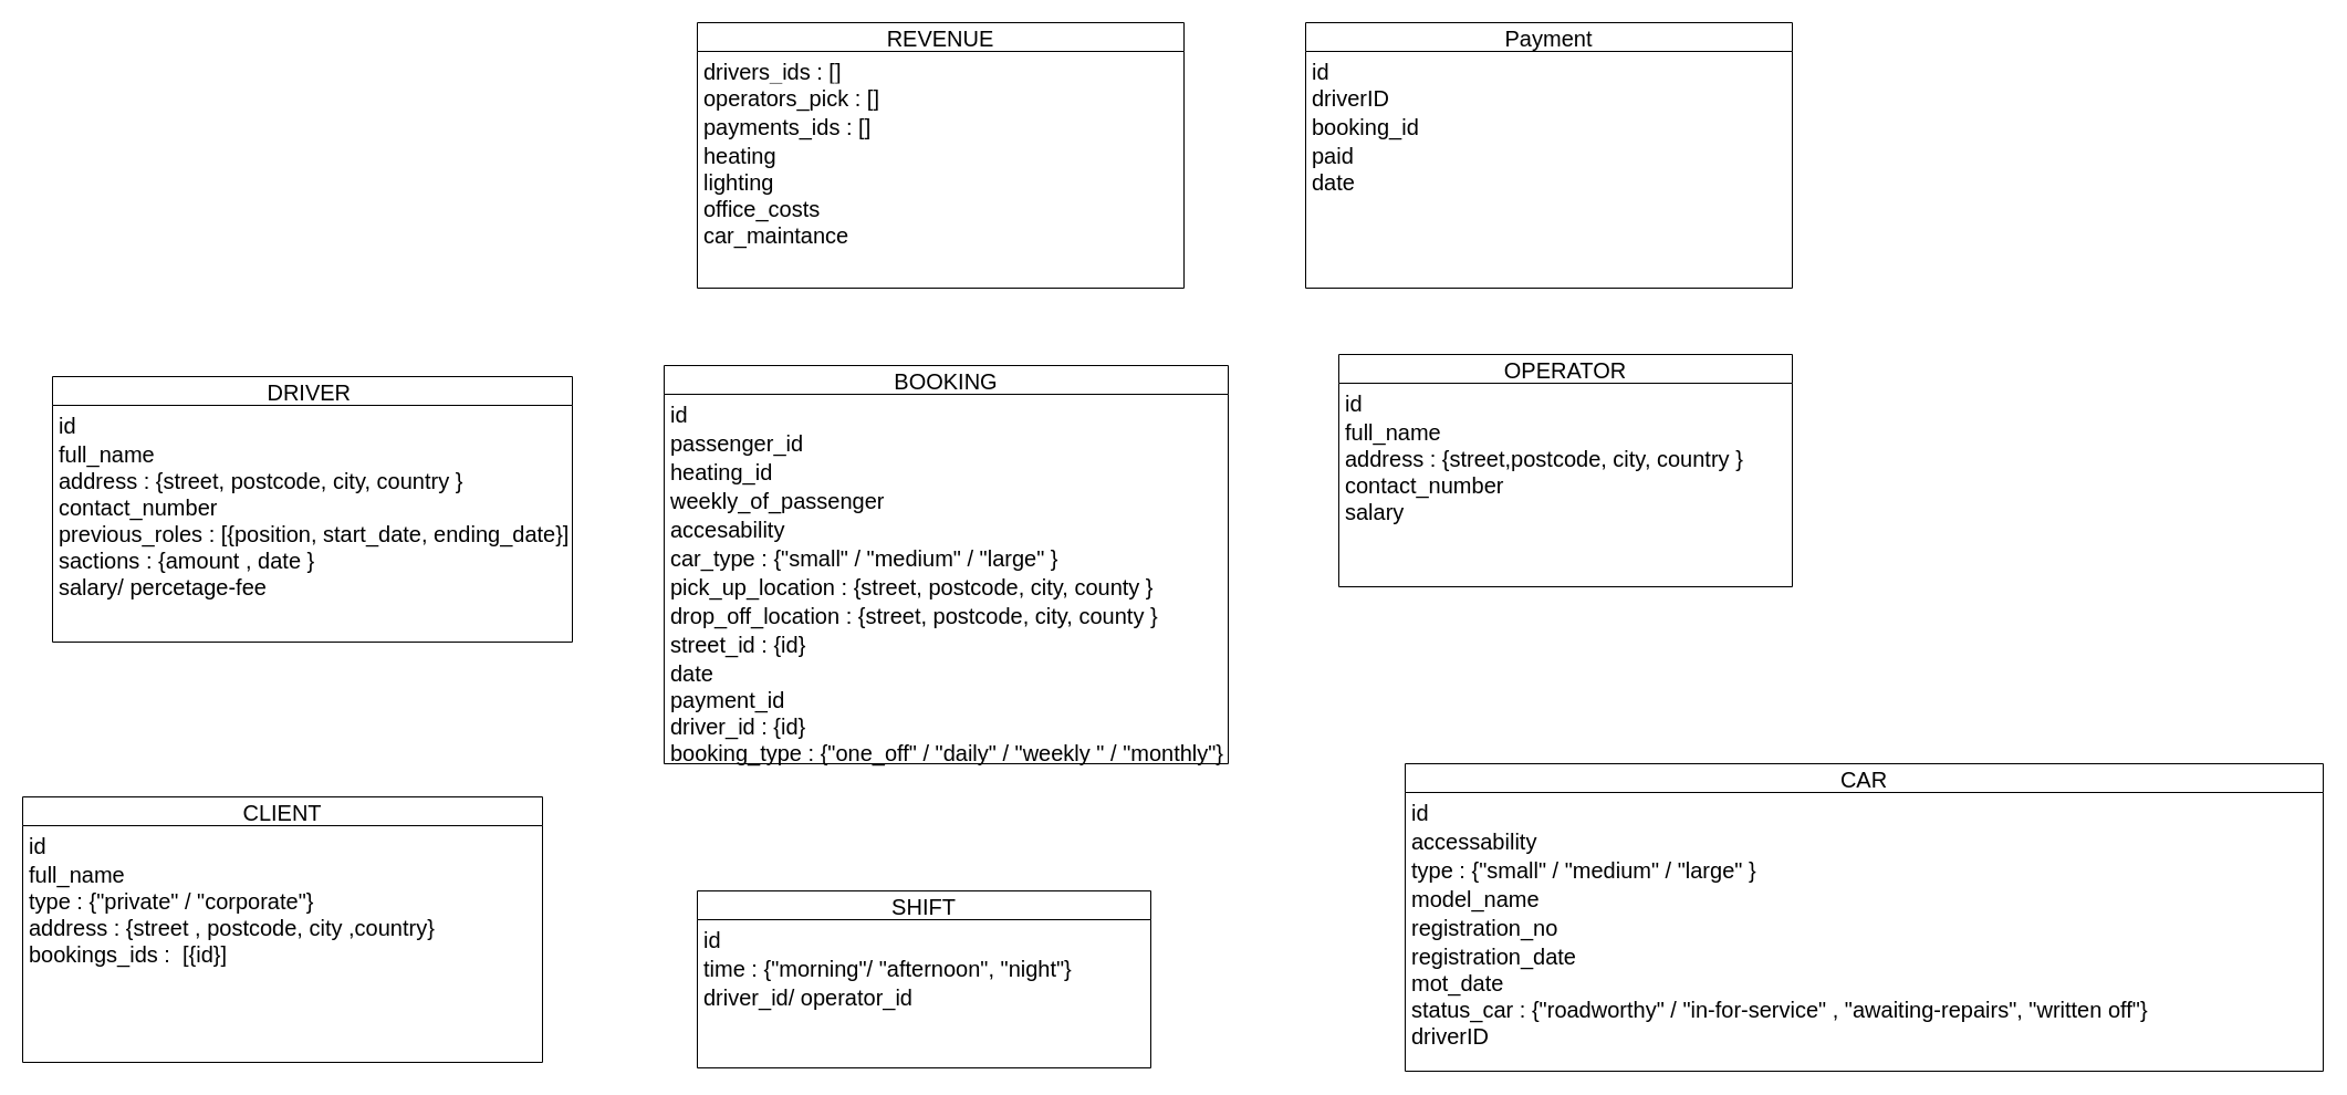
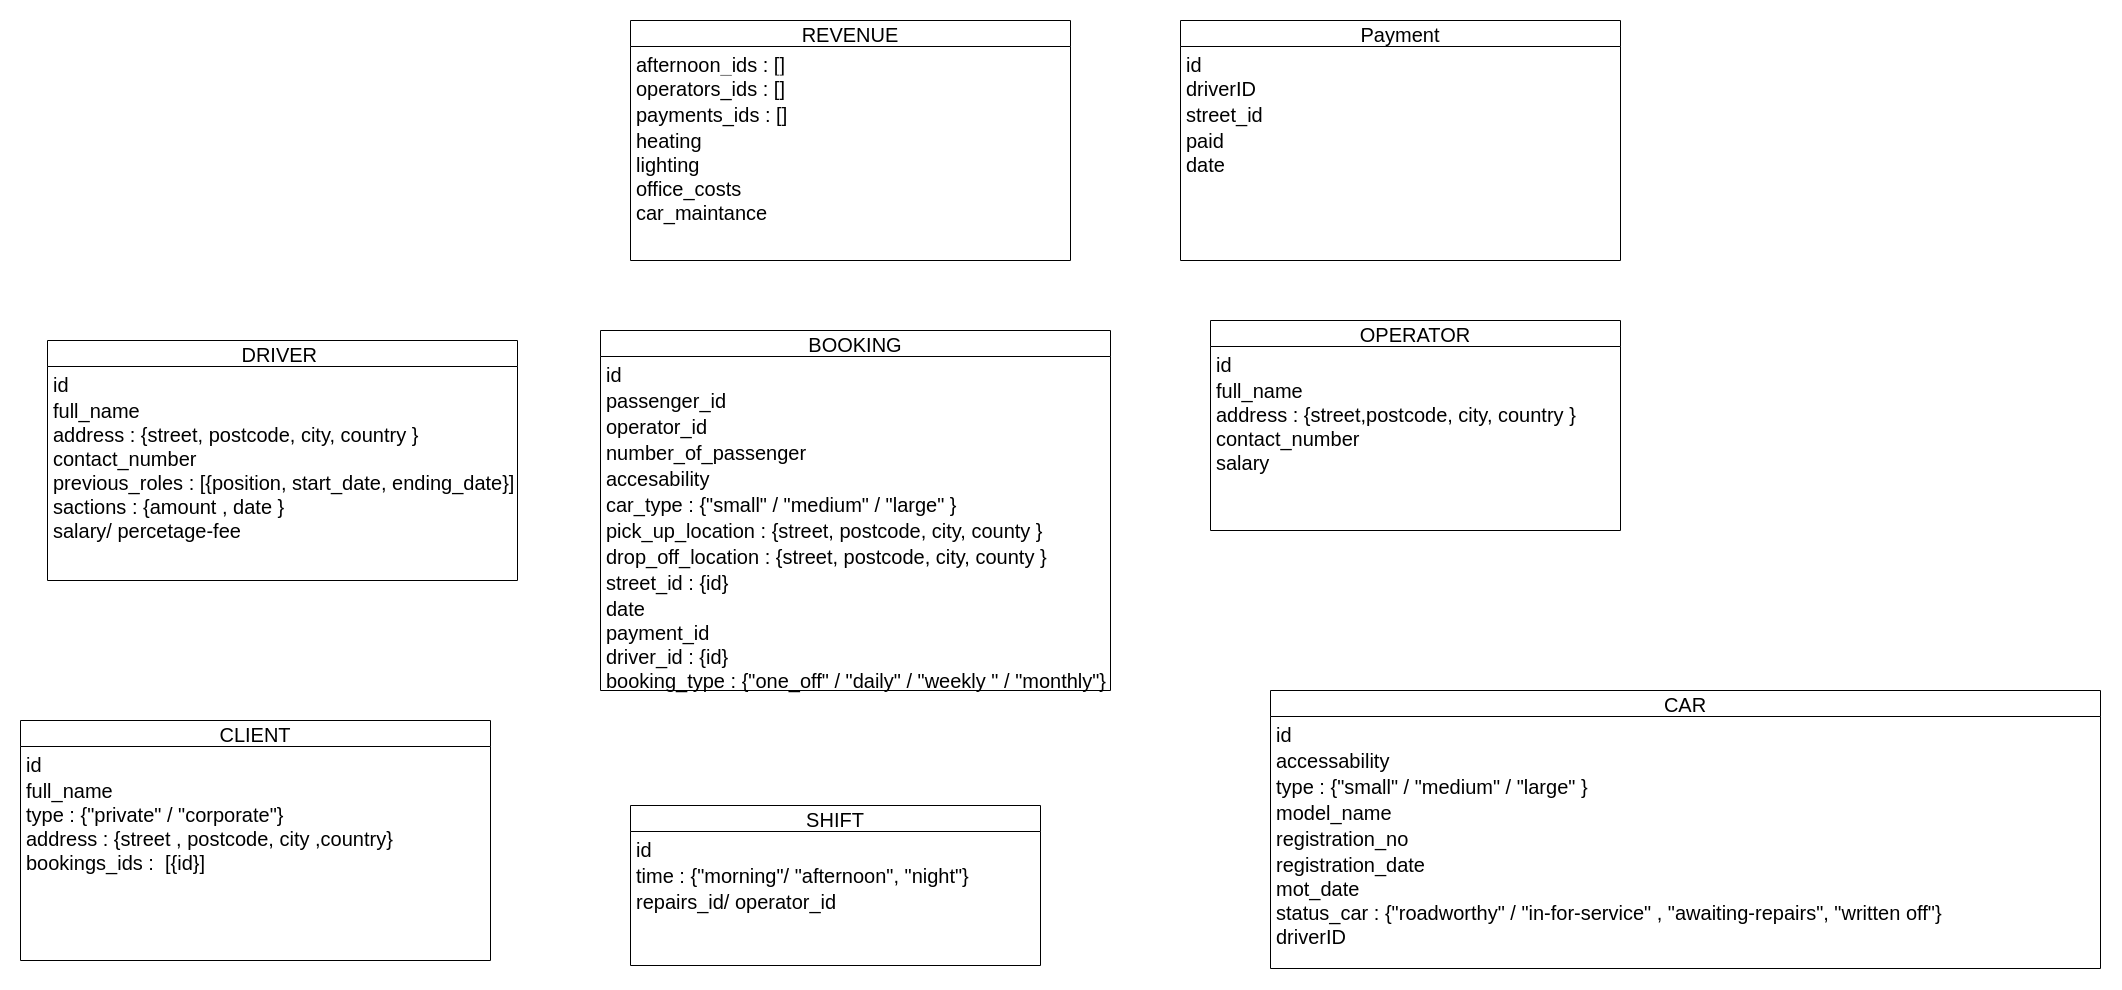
  <mxCell id="0" />
  <mxCell id="1" parent="0" />
  <mxCell id="2" value="DRIVER " style="swimlane;fontStyle=0;childLayout=stackLayout;horizontal=1;startSize=26;fillColor=none;horizontalStack=0;resizeParent=1;resizeParentMax=0;resizeLast=0;collapsible=1;marginBottom=0;fontSize=20;" vertex="1" parent="1"><mxGeometry x="47" y="340" width="470" height="240" as="geometry" /></mxCell>
  <mxCell id="3" value="id" style="text;strokeColor=none;fillColor=none;align=left;verticalAlign=top;spacingLeft=4;spacingRight=4;overflow=hidden;rotatable=0;points=[[0,0.5],[1,0.5]];portConstraint=eastwest;fontSize=20;" vertex="1" parent="2"><mxGeometry y="26" width="470" height="26" as="geometry" /></mxCell>
  <mxCell id="4" value="full_name&#10;address : {street, postcode, city, country }&#10;contact_number&#10;previous_roles : [{position, start_date, ending_date}]&#10;sactions : {amount , date }&#10;salary/ percetage-fee&#10;" style="text;strokeColor=none;fillColor=none;align=left;verticalAlign=top;spacingLeft=4;spacingRight=4;overflow=hidden;rotatable=0;points=[[0,0.5],[1,0.5]];portConstraint=eastwest;fontSize=20;" vertex="1" parent="2"><mxGeometry y="52" width="470" height="188" as="geometry" /></mxCell>
  <mxCell id="5" value="CAR" style="swimlane;fontStyle=0;childLayout=stackLayout;horizontal=1;startSize=26;fillColor=none;horizontalStack=0;resizeParent=1;resizeParentMax=0;resizeLast=0;collapsible=1;marginBottom=0;fontSize=20;" vertex="1" parent="1"><mxGeometry x="1270" y="690" width="830" height="278" as="geometry" /></mxCell>
  <mxCell id="6" value="id" style="text;strokeColor=none;fillColor=none;align=left;verticalAlign=top;spacingLeft=4;spacingRight=4;overflow=hidden;rotatable=0;points=[[0,0.5],[1,0.5]];portConstraint=eastwest;fontSize=20;" vertex="1" parent="5"><mxGeometry y="26" width="830" height="26" as="geometry" /></mxCell>
  <mxCell id="7" value="accessability" style="text;strokeColor=none;fillColor=none;align=left;verticalAlign=top;spacingLeft=4;spacingRight=4;overflow=hidden;rotatable=0;points=[[0,0.5],[1,0.5]];portConstraint=eastwest;fontSize=20;" vertex="1" parent="5"><mxGeometry y="52" width="830" height="26" as="geometry" /></mxCell>
  <mxCell id="8" value="type : {&quot;small&quot; / &quot;medium&quot; / &quot;large&quot; }" style="text;strokeColor=none;fillColor=none;align=left;verticalAlign=top;spacingLeft=4;spacingRight=4;overflow=hidden;rotatable=0;points=[[0,0.5],[1,0.5]];portConstraint=eastwest;fontSize=20;" vertex="1" parent="5"><mxGeometry y="78" width="830" height="26" as="geometry" /></mxCell>
  <mxCell id="9" value="model_name" style="text;strokeColor=none;fillColor=none;align=left;verticalAlign=top;spacingLeft=4;spacingRight=4;overflow=hidden;rotatable=0;points=[[0,0.5],[1,0.5]];portConstraint=eastwest;fontSize=20;" vertex="1" parent="5"><mxGeometry y="104" width="830" height="26" as="geometry" /></mxCell>
  <mxCell id="10" value="registration_no" style="text;strokeColor=none;fillColor=none;align=left;verticalAlign=top;spacingLeft=4;spacingRight=4;overflow=hidden;rotatable=0;points=[[0,0.5],[1,0.5]];portConstraint=eastwest;fontSize=20;" vertex="1" parent="5"><mxGeometry y="130" width="830" height="26" as="geometry" /></mxCell>
  <mxCell id="11" value="registration_date&#10;mot_date&#10;status_car : {&quot;roadworthy&quot; / &quot;in-for-service&quot; , &quot;awaiting-repairs&quot;, &quot;written off&quot;}&#10;driverID" style="text;strokeColor=none;fillColor=none;align=left;verticalAlign=top;spacingLeft=4;spacingRight=4;overflow=hidden;rotatable=0;points=[[0,0.5],[1,0.5]];portConstraint=eastwest;fontSize=20;" vertex="1" parent="5"><mxGeometry y="156" width="830" height="122" as="geometry" /></mxCell>
  <mxCell id="12" value="OPERATOR" style="swimlane;fontStyle=0;childLayout=stackLayout;horizontal=1;startSize=26;fillColor=none;horizontalStack=0;resizeParent=1;resizeParentMax=0;resizeLast=0;collapsible=1;marginBottom=0;fontSize=20;" vertex="1" parent="1"><mxGeometry x="1210" y="320" width="410" height="210" as="geometry" /></mxCell>
  <mxCell id="13" value="id&#10;" style="text;strokeColor=none;fillColor=none;align=left;verticalAlign=top;spacingLeft=4;spacingRight=4;overflow=hidden;rotatable=0;points=[[0,0.5],[1,0.5]];portConstraint=eastwest;fontSize=20;" vertex="1" parent="12"><mxGeometry y="26" width="410" height="26" as="geometry" /></mxCell>
  <mxCell id="14" value="full_name&#10;address : {street,postcode, city, country }&#10;contact_number&#10;salary &#10;" style="text;strokeColor=none;fillColor=none;align=left;verticalAlign=top;spacingLeft=4;spacingRight=4;overflow=hidden;rotatable=0;points=[[0,0.5],[1,0.5]];portConstraint=eastwest;fontSize=20;" vertex="1" parent="12"><mxGeometry y="52" width="410" height="158" as="geometry" /></mxCell>
  <mxCell id="15" value="CLIENT" style="swimlane;fontStyle=0;childLayout=stackLayout;horizontal=1;startSize=26;fillColor=none;horizontalStack=0;resizeParent=1;resizeParentMax=0;resizeLast=0;collapsible=1;marginBottom=0;fontSize=20;" vertex="1" parent="1"><mxGeometry x="20" y="720" width="470" height="240" as="geometry" /></mxCell>
  <mxCell id="16" value="id&#10;" style="text;strokeColor=none;fillColor=none;align=left;verticalAlign=top;spacingLeft=4;spacingRight=4;overflow=hidden;rotatable=0;points=[[0,0.5],[1,0.5]];portConstraint=eastwest;fontSize=20;" vertex="1" parent="15"><mxGeometry y="26" width="470" height="26" as="geometry" /></mxCell>
  <mxCell id="17" value="full_name&#10;type : {&quot;private&quot; / &quot;corporate&quot;}&#10;address : {street , postcode, city ,country}&#10;bookings_ids :  [{id}]&#10;" style="text;strokeColor=none;fillColor=none;align=left;verticalAlign=top;spacingLeft=4;spacingRight=4;overflow=hidden;rotatable=0;points=[[0,0.5],[1,0.5]];portConstraint=eastwest;fontSize=20;" vertex="1" parent="15"><mxGeometry y="52" width="470" height="188" as="geometry" /></mxCell>
  <mxCell id="18" value="SHIFT" style="swimlane;fontStyle=0;childLayout=stackLayout;horizontal=1;startSize=26;fillColor=none;horizontalStack=0;resizeParent=1;resizeParentMax=0;resizeLast=0;collapsible=1;marginBottom=0;fontSize=20;" vertex="1" parent="1"><mxGeometry x="630" y="805" width="410" height="160" as="geometry" /></mxCell>
  <mxCell id="19" value="id" style="text;strokeColor=none;fillColor=none;align=left;verticalAlign=top;spacingLeft=4;spacingRight=4;overflow=hidden;rotatable=0;points=[[0,0.5],[1,0.5]];portConstraint=eastwest;fontSize=20;" vertex="1" parent="18"><mxGeometry y="26" width="410" height="26" as="geometry" /></mxCell>
  <mxCell id="20" value="time : {&quot;morning&quot;/ &quot;afternoon&quot;, &quot;night&quot;}" style="text;strokeColor=none;fillColor=none;align=left;verticalAlign=top;spacingLeft=4;spacingRight=4;overflow=hidden;rotatable=0;points=[[0,0.5],[1,0.5]];portConstraint=eastwest;fontSize=20;" vertex="1" parent="18"><mxGeometry y="52" width="410" height="26" as="geometry" /></mxCell>
- <mxCell id="21" value="driver_id/ operator_id" style="text;strokeColor=none;fillColor=none;align=left;verticalAlign=top;spacingLeft=4;spacingRight=4;overflow=hidden;rotatable=0;points=[[0,0.5],[1,0.5]];portConstraint=eastwest;fontSize=20;" vertex="1" parent="18"><mxGeometry y="78" width="410" height="82" as="geometry" /></mxCell>
+ <mxCell id="21" value="repairs_id/ operator_id" style="text;strokeColor=none;fillColor=none;align=left;verticalAlign=top;spacingLeft=4;spacingRight=4;overflow=hidden;rotatable=0;points=[[0,0.5],[1,0.5]];portConstraint=eastwest;fontSize=20;" vertex="1" parent="18"><mxGeometry y="78" width="410" height="82" as="geometry" /></mxCell>
  <mxCell id="22" value="BOOKING" style="swimlane;fontStyle=0;childLayout=stackLayout;horizontal=1;startSize=26;fillColor=none;horizontalStack=0;resizeParent=1;resizeParentMax=0;resizeLast=0;collapsible=1;marginBottom=0;fontSize=20;" vertex="1" parent="1"><mxGeometry x="600" y="330" width="510" height="360" as="geometry" /></mxCell>
  <mxCell id="23" value="id" style="text;strokeColor=none;fillColor=none;align=left;verticalAlign=top;spacingLeft=4;spacingRight=4;overflow=hidden;rotatable=0;points=[[0,0.5],[1,0.5]];portConstraint=eastwest;fontSize=20;" vertex="1" parent="22"><mxGeometry y="26" width="510" height="26" as="geometry" /></mxCell>
  <mxCell id="24" value="passenger_id" style="text;strokeColor=none;fillColor=none;align=left;verticalAlign=top;spacingLeft=4;spacingRight=4;overflow=hidden;rotatable=0;points=[[0,0.5],[1,0.5]];portConstraint=eastwest;fontSize=20;" vertex="1" parent="22"><mxGeometry y="52" width="510" height="26" as="geometry" /></mxCell>
- <mxCell id="25" value="heating_id" style="text;strokeColor=none;fillColor=none;align=left;verticalAlign=top;spacingLeft=4;spacingRight=4;overflow=hidden;rotatable=0;points=[[0,0.5],[1,0.5]];portConstraint=eastwest;fontSize=20;" vertex="1" parent="22"><mxGeometry y="78" width="510" height="26" as="geometry" /></mxCell>
- <mxCell id="26" value="weekly_of_passenger" style="text;strokeColor=none;fillColor=none;align=left;verticalAlign=top;spacingLeft=4;spacingRight=4;overflow=hidden;rotatable=0;points=[[0,0.5],[1,0.5]];portConstraint=eastwest;fontSize=20;" vertex="1" parent="22"><mxGeometry y="104" width="510" height="26" as="geometry" /></mxCell>
+ <mxCell id="25" value="operator_id" style="text;strokeColor=none;fillColor=none;align=left;verticalAlign=top;spacingLeft=4;spacingRight=4;overflow=hidden;rotatable=0;points=[[0,0.5],[1,0.5]];portConstraint=eastwest;fontSize=20;" vertex="1" parent="22"><mxGeometry y="78" width="510" height="26" as="geometry" /></mxCell>
+ <mxCell id="26" value="number_of_passenger" style="text;strokeColor=none;fillColor=none;align=left;verticalAlign=top;spacingLeft=4;spacingRight=4;overflow=hidden;rotatable=0;points=[[0,0.5],[1,0.5]];portConstraint=eastwest;fontSize=20;" vertex="1" parent="22"><mxGeometry y="104" width="510" height="26" as="geometry" /></mxCell>
  <mxCell id="27" value="accesability " style="text;strokeColor=none;fillColor=none;align=left;verticalAlign=top;spacingLeft=4;spacingRight=4;overflow=hidden;rotatable=0;points=[[0,0.5],[1,0.5]];portConstraint=eastwest;fontSize=20;" vertex="1" parent="22"><mxGeometry y="130" width="510" height="26" as="geometry" /></mxCell>
  <mxCell id="28" value="car_type : {&quot;small&quot; / &quot;medium&quot; / &quot;large&quot; }" style="text;strokeColor=none;fillColor=none;align=left;verticalAlign=top;spacingLeft=4;spacingRight=4;overflow=hidden;rotatable=0;points=[[0,0.5],[1,0.5]];portConstraint=eastwest;fontSize=20;" vertex="1" parent="22"><mxGeometry y="156" width="510" height="26" as="geometry" /></mxCell>
  <mxCell id="29" value="pick_up_location : {street, postcode, city, county }" style="text;strokeColor=none;fillColor=none;align=left;verticalAlign=top;spacingLeft=4;spacingRight=4;overflow=hidden;rotatable=0;points=[[0,0.5],[1,0.5]];portConstraint=eastwest;fontSize=20;labelBackgroundColor=none;" vertex="1" parent="22"><mxGeometry y="182" width="510" height="26" as="geometry" /></mxCell>
  <mxCell id="30" value="drop_off_location : {street, postcode, city, county }" style="text;strokeColor=none;fillColor=none;align=left;verticalAlign=top;spacingLeft=4;spacingRight=4;overflow=hidden;rotatable=0;points=[[0,0.5],[1,0.5]];portConstraint=eastwest;fontSize=20;" vertex="1" parent="22"><mxGeometry y="208" width="510" height="26" as="geometry" /></mxCell>
  <mxCell id="31" value="street_id : {id}" style="text;strokeColor=none;fillColor=none;align=left;verticalAlign=top;spacingLeft=4;spacingRight=4;overflow=hidden;rotatable=0;points=[[0,0.5],[1,0.5]];portConstraint=eastwest;fontSize=20;" vertex="1" parent="22"><mxGeometry y="234" width="510" height="26" as="geometry" /></mxCell>
  <mxCell id="32" value="date &#10;payment_id &#10;driver_id : {id}&#10;booking_type : {&quot;one_off&quot; / &quot;daily&quot; / &quot;weekly &quot; / &quot;monthly&quot;}" style="text;strokeColor=none;fillColor=none;align=left;verticalAlign=top;spacingLeft=4;spacingRight=4;overflow=hidden;rotatable=0;points=[[0,0.5],[1,0.5]];portConstraint=eastwest;fontSize=20;" vertex="1" parent="22"><mxGeometry y="260" width="510" height="100" as="geometry" /></mxCell>
  <mxCell id="33" value="REVENUE" style="swimlane;fontStyle=0;childLayout=stackLayout;horizontal=1;startSize=26;fillColor=none;horizontalStack=0;resizeParent=1;resizeParentMax=0;resizeLast=0;collapsible=1;marginBottom=0;fontSize=20;" vertex="1" parent="1"><mxGeometry x="630" y="20" width="440" height="240" as="geometry" /></mxCell>
- <mxCell id="34" value="drivers_ids : []" style="text;strokeColor=none;fillColor=none;align=left;verticalAlign=top;spacingLeft=4;spacingRight=4;overflow=hidden;rotatable=0;points=[[0,0.5],[1,0.5]];portConstraint=eastwest;fontSize=20;" vertex="1" parent="33"><mxGeometry y="26" width="440" height="24" as="geometry" /></mxCell>
- <mxCell id="35" value="operators_pick : []&#10;" style="text;strokeColor=none;fillColor=none;align=left;verticalAlign=top;spacingLeft=4;spacingRight=4;overflow=hidden;rotatable=0;points=[[0,0.5],[1,0.5]];portConstraint=eastwest;fontSize=20;" vertex="1" parent="33"><mxGeometry y="50" width="440" height="26" as="geometry" /></mxCell>
+ <mxCell id="34" value="afternoon_ids : []" style="text;strokeColor=none;fillColor=none;align=left;verticalAlign=top;spacingLeft=4;spacingRight=4;overflow=hidden;rotatable=0;points=[[0,0.5],[1,0.5]];portConstraint=eastwest;fontSize=20;" vertex="1" parent="33"><mxGeometry y="26" width="440" height="24" as="geometry" /></mxCell>
+ <mxCell id="35" value="operators_ids : []&#10;" style="text;strokeColor=none;fillColor=none;align=left;verticalAlign=top;spacingLeft=4;spacingRight=4;overflow=hidden;rotatable=0;points=[[0,0.5],[1,0.5]];portConstraint=eastwest;fontSize=20;" vertex="1" parent="33"><mxGeometry y="50" width="440" height="26" as="geometry" /></mxCell>
  <mxCell id="36" value="payments_ids : []" style="text;strokeColor=none;fillColor=none;align=left;verticalAlign=top;spacingLeft=4;spacingRight=4;overflow=hidden;rotatable=0;points=[[0,0.5],[1,0.5]];portConstraint=eastwest;fontSize=20;" vertex="1" parent="33"><mxGeometry y="76" width="440" height="26" as="geometry" /></mxCell>
  <mxCell id="37" value="heating&#10;lighting&#10;office_costs&#10;car_maintance" style="text;strokeColor=none;fillColor=none;align=left;verticalAlign=top;spacingLeft=4;spacingRight=4;overflow=hidden;rotatable=0;points=[[0,0.5],[1,0.5]];portConstraint=eastwest;fontSize=20;" vertex="1" parent="33"><mxGeometry y="102" width="440" height="138" as="geometry" /></mxCell>
  <mxCell id="38" value="Payment" style="swimlane;fontStyle=0;childLayout=stackLayout;horizontal=1;startSize=26;fillColor=none;horizontalStack=0;resizeParent=1;resizeParentMax=0;resizeLast=0;collapsible=1;marginBottom=0;fontSize=20;" vertex="1" parent="1"><mxGeometry x="1180" y="20" width="440" height="240" as="geometry" /></mxCell>
  <mxCell id="39" value="id" style="text;strokeColor=none;fillColor=none;align=left;verticalAlign=top;spacingLeft=4;spacingRight=4;overflow=hidden;rotatable=0;points=[[0,0.5],[1,0.5]];portConstraint=eastwest;fontSize=20;" vertex="1" parent="38"><mxGeometry y="26" width="440" height="24" as="geometry" /></mxCell>
  <mxCell id="40" value="driverID" style="text;strokeColor=none;fillColor=none;align=left;verticalAlign=top;spacingLeft=4;spacingRight=4;overflow=hidden;rotatable=0;points=[[0,0.5],[1,0.5]];portConstraint=eastwest;fontSize=20;" vertex="1" parent="38"><mxGeometry y="50" width="440" height="26" as="geometry" /></mxCell>
- <mxCell id="41" value="booking_id" style="text;strokeColor=none;fillColor=none;align=left;verticalAlign=top;spacingLeft=4;spacingRight=4;overflow=hidden;rotatable=0;points=[[0,0.5],[1,0.5]];portConstraint=eastwest;fontSize=20;" vertex="1" parent="38"><mxGeometry y="76" width="440" height="26" as="geometry" /></mxCell>
+ <mxCell id="41" value="street_id" style="text;strokeColor=none;fillColor=none;align=left;verticalAlign=top;spacingLeft=4;spacingRight=4;overflow=hidden;rotatable=0;points=[[0,0.5],[1,0.5]];portConstraint=eastwest;fontSize=20;" vertex="1" parent="38"><mxGeometry y="76" width="440" height="26" as="geometry" /></mxCell>
  <mxCell id="42" value="paid&#10;date " style="text;strokeColor=none;fillColor=none;align=left;verticalAlign=top;spacingLeft=4;spacingRight=4;overflow=hidden;rotatable=0;points=[[0,0.5],[1,0.5]];portConstraint=eastwest;fontSize=20;" vertex="1" parent="38"><mxGeometry y="102" width="440" height="138" as="geometry" /></mxCell>
